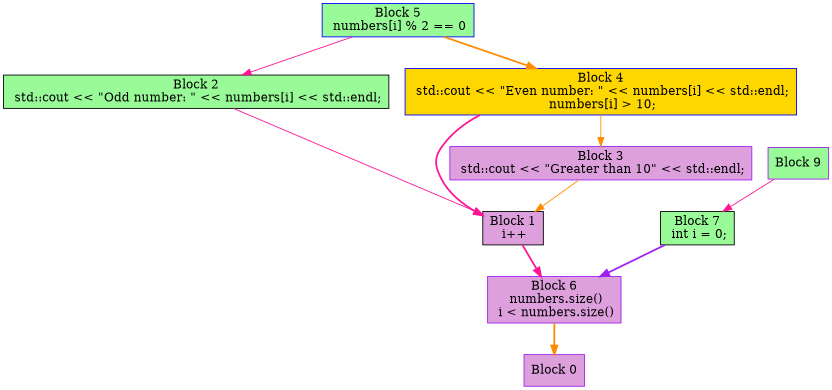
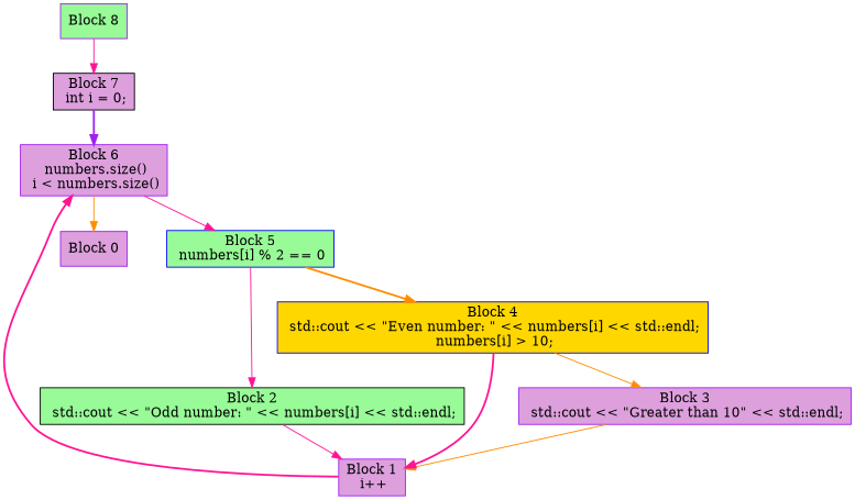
  digraph {
    node [color=purple fillcolor=plum shape=box style=filled]
    edge [color=deeppink style=solid]
    n1 [label="Block 0"]
-   n2 [color=black label="Block 1\n i++\n"]
+   n2 [label="Block 1\n i++\n"]
    n3 [label="Block 6\n numbers.size()\n i < numbers.size()"]
    n4 [color=blue fillcolor=palegreen label="Block 5\n numbers[i] % 2 == 0"]
    n5 [color=black fillcolor=palegreen label="Block 2\n std::cout << \"Odd number: \" << numbers[i] << std::endl;"]
    n6 [label="Block 3\n std::cout << \"Greater than 10\" << std::endl;"]
    n7 [color=blue fillcolor=gold label="Block 4\n std::cout << \"Even number: \" << numbers[i] << std::endl;\n numbers[i] > 10;"]
-   n8 [color=black fillcolor=palegreen label="Block 7\n int i = 0;"]
-   n9 [fillcolor=palegreen label="Block 9"]
+   n8 [color=black label="Block 7\n int i = 0;"]
+   n9 [fillcolor=palegreen label="Block 8"]
    n2 -> n3 [style=bold]
-   n3 -> n1 [color=darkorange style=bold]
+   n3 -> n1 [color=darkorange]
+   n3 -> n4
    n4 -> n5
    n4 -> n7 [color=darkorange style=bold]
    n5 -> n2
    n6 -> n2 [color=darkorange]
    n7 -> n2 [style=bold]
    n7 -> n6 [color=darkorange]
    n8 -> n3 [color=purple style=bold]
    n9 -> n8
  }
